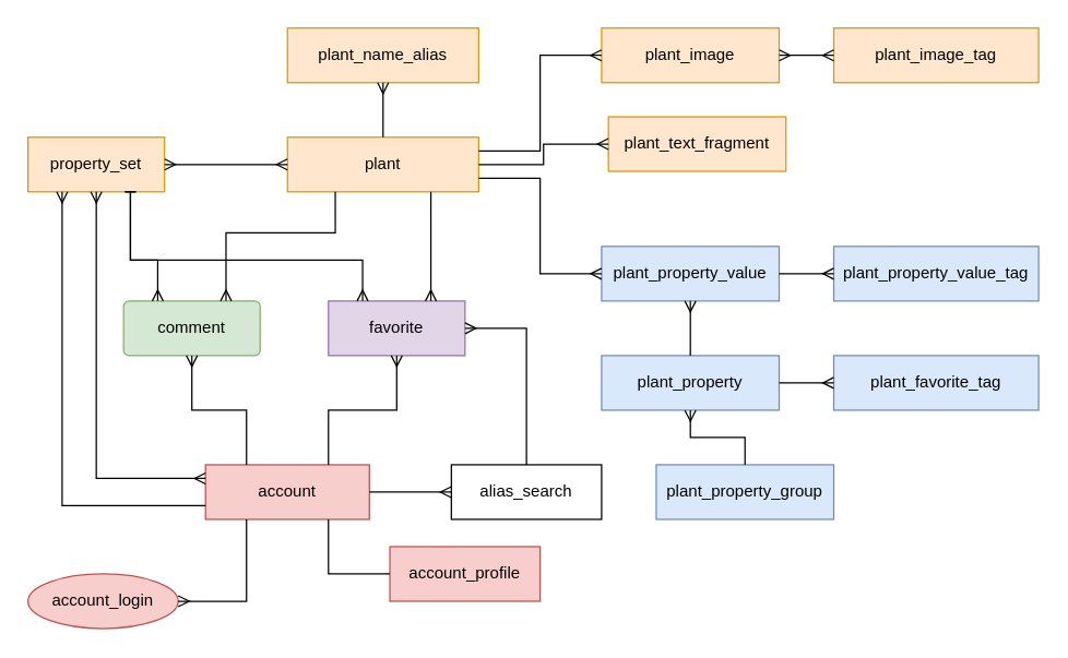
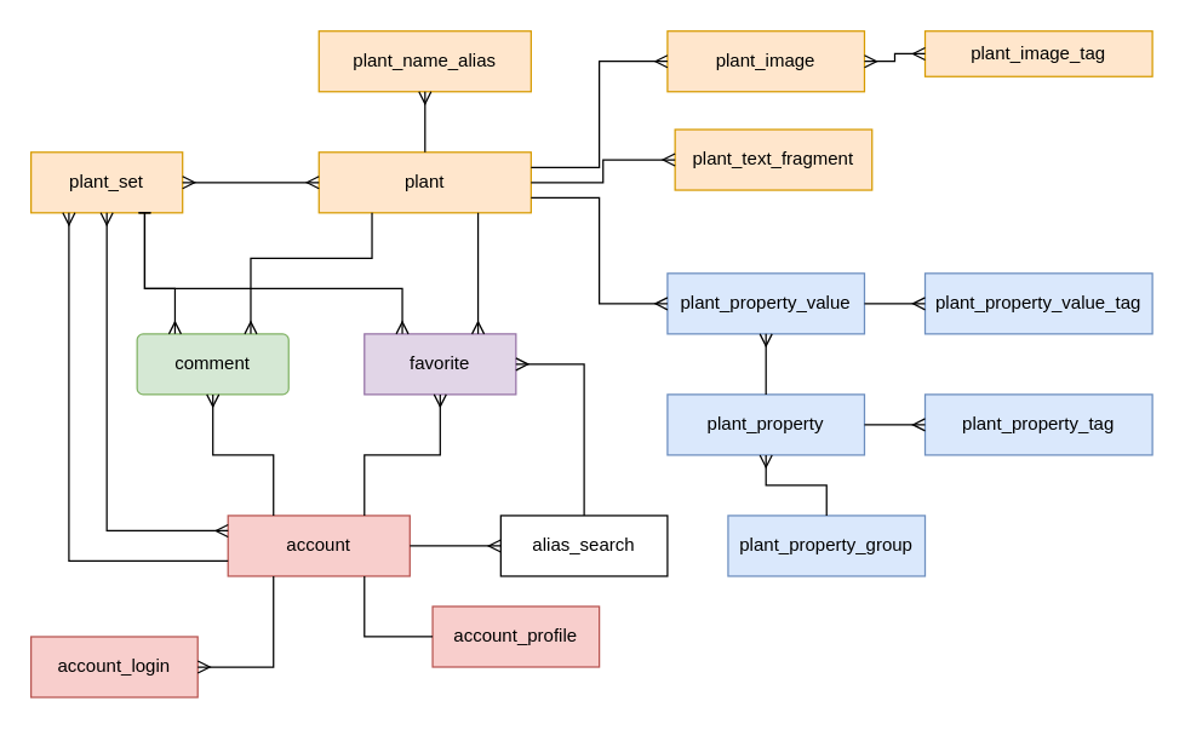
  <mxCell id="0" />
  <mxCell id="1" parent="0" />
  <mxCell id="2" value="plant" style="whiteSpace=wrap;html=1;align=center;fillColor=#ffe6cc;strokeColor=#d79b00;" parent="1" vertex="1"><mxGeometry x="210" y="100" width="140" height="40" as="geometry" /></mxCell>
  <mxCell id="3" value="plant_image" style="rounded=0;arcSize=10;whiteSpace=wrap;html=1;align=center;fillColor=#ffe6cc;strokeColor=#d79b00;" parent="1" vertex="1"><mxGeometry x="440" y="20" width="130" height="40" as="geometry" /></mxCell>
  <mxCell id="4" value="plant_text_fragment" style="rounded=0;arcSize=10;whiteSpace=wrap;html=1;align=center;fillColor=#ffe6cc;strokeColor=#d79b00;" parent="1" vertex="1"><mxGeometry x="445" y="85" width="130" height="40" as="geometry" /></mxCell>
  <mxCell id="5" value="plant_property_value" style="rounded=0;arcSize=10;whiteSpace=wrap;html=1;align=center;fillColor=#dae8fc;strokeColor=#6c8ebf;" parent="1" vertex="1"><mxGeometry x="440" y="180" width="130" height="40" as="geometry" /></mxCell>
- <mxCell id="6" value="plant_image_tag" style="rounded=0;arcSize=10;whiteSpace=wrap;html=1;align=center;fillColor=#ffe6cc;strokeColor=#d79b00;" parent="1" vertex="1"><mxGeometry x="610" y="20" width="150" height="40" as="geometry" /></mxCell>
+ <mxCell id="6" value="plant_image_tag" style="rounded=0;arcSize=10;whiteSpace=wrap;html=1;align=center;fillColor=#ffe6cc;strokeColor=#d79b00;" parent="1" vertex="1"><mxGeometry x="610" y="20" width="150" height="30" as="geometry" /></mxCell>
  <mxCell id="7" value="" style="fontSize=12;html=1;endArrow=ERmany;rounded=0;entryX=0;entryY=0.5;entryDx=0;entryDy=0;exitX=1;exitY=0.25;exitDx=0;exitDy=0;edgeStyle=orthogonalEdgeStyle;" parent="1" source="2" target="3" edge="1"><mxGeometry width="100" height="100" relative="1" as="geometry"><mxPoint x="290" y="140" as="sourcePoint" /><mxPoint x="380" y="-70" as="targetPoint" /></mxGeometry></mxCell>
  <mxCell id="8" value="" style="fontSize=12;html=1;endArrow=ERmany;rounded=0;entryX=0;entryY=0.5;entryDx=0;entryDy=0;exitX=1;exitY=0.5;exitDx=0;exitDy=0;edgeStyle=orthogonalEdgeStyle;" parent="1" source="2" target="4" edge="1"><mxGeometry width="100" height="100" relative="1" as="geometry"><mxPoint x="340" y="160" as="sourcePoint" /><mxPoint x="420" y="50" as="targetPoint" /></mxGeometry></mxCell>
  <mxCell id="9" value="" style="fontSize=12;html=1;endArrow=ERmany;rounded=0;entryX=0;entryY=0.5;entryDx=0;entryDy=0;edgeStyle=orthogonalEdgeStyle;exitX=1;exitY=0.75;exitDx=0;exitDy=0;" parent="1" source="2" target="5" edge="1"><mxGeometry width="100" height="100" relative="1" as="geometry"><mxPoint x="330" y="150" as="sourcePoint" /><mxPoint x="420" y="130" as="targetPoint" /></mxGeometry></mxCell>
  <mxCell id="10" value="" style="fontSize=12;html=1;endArrow=ERmany;rounded=0;entryX=0;entryY=0.5;entryDx=0;entryDy=0;edgeStyle=orthogonalEdgeStyle;exitX=1;exitY=0.5;exitDx=0;exitDy=0;startArrow=ERmany;startFill=0;" parent="1" source="3" target="6" edge="1"><mxGeometry width="100" height="100" relative="1" as="geometry"><mxPoint x="570" y="-20" as="sourcePoint" /><mxPoint x="460" y="210" as="targetPoint" /></mxGeometry></mxCell>
- <mxCell id="11" value="property_set" style="rounded=0;arcSize=10;whiteSpace=wrap;html=1;align=center;fillColor=#ffe6cc;strokeColor=#d79b00;" parent="1" vertex="1"><mxGeometry x="20" y="100" width="100" height="40" as="geometry" /></mxCell>
+ <mxCell id="11" value="plant_set" style="rounded=0;arcSize=10;whiteSpace=wrap;html=1;align=center;fillColor=#ffe6cc;strokeColor=#d79b00;" parent="1" vertex="1"><mxGeometry x="20" y="100" width="100" height="40" as="geometry" /></mxCell>
  <mxCell id="12" value="" style="fontSize=12;html=1;endArrow=ERmany;rounded=0;entryX=1;entryY=0.5;entryDx=0;entryDy=0;edgeStyle=orthogonalEdgeStyle;exitX=0;exitY=0.5;exitDx=0;exitDy=0;startArrow=ERmany;startFill=0;" parent="1" source="2" target="11" edge="1"><mxGeometry width="100" height="100" relative="1" as="geometry"><mxPoint x="340" y="130" as="sourcePoint" /><mxPoint x="420" y="210" as="targetPoint" /></mxGeometry></mxCell>
  <mxCell id="13" value="favorite" style="rounded=0;arcSize=10;whiteSpace=wrap;html=1;align=center;fillColor=#e1d5e7;strokeColor=#9673a6;" parent="1" vertex="1"><mxGeometry x="240" y="220" width="100" height="40" as="geometry" /></mxCell>
  <mxCell id="14" value="account_profile" style="rounded=0;arcSize=10;whiteSpace=wrap;html=1;align=center;fillColor=#f8cecc;strokeColor=#b85450;" parent="1" vertex="1"><mxGeometry x="285" y="400" width="110" height="40" as="geometry" /></mxCell>
  <mxCell id="15" value="account" style="whiteSpace=wrap;html=1;align=center;fillColor=#f8cecc;strokeColor=#b85450;" parent="1" vertex="1"><mxGeometry x="150" y="340" width="120" height="40" as="geometry" /></mxCell>
  <mxCell id="16" value="" style="fontSize=12;html=1;endArrow=ERmany;rounded=0;entryX=0.5;entryY=1;entryDx=0;entryDy=0;edgeStyle=orthogonalEdgeStyle;exitX=0;exitY=0.25;exitDx=0;exitDy=0;startArrow=ERmany;startFill=0;" parent="1" source="15" target="11" edge="1"><mxGeometry width="100" height="100" relative="1" as="geometry"><mxPoint x="240" y="130" as="sourcePoint" /><mxPoint x="140" y="130" as="targetPoint" /></mxGeometry></mxCell>
  <mxCell id="17" value="" style="fontSize=12;html=1;endArrow=ERmany;rounded=0;entryX=0.25;entryY=1;entryDx=0;entryDy=0;edgeStyle=orthogonalEdgeStyle;exitX=0;exitY=0.75;exitDx=0;exitDy=0;" parent="1" source="15" target="11" edge="1"><mxGeometry width="100" height="100" relative="1" as="geometry"><mxPoint x="340" y="130" as="sourcePoint" /><mxPoint x="420" y="210" as="targetPoint" /></mxGeometry></mxCell>
  <mxCell id="18" value="" style="fontSize=12;html=1;endArrow=none;rounded=0;entryX=0.75;entryY=1;entryDx=0;entryDy=0;edgeStyle=orthogonalEdgeStyle;exitX=0;exitY=0.5;exitDx=0;exitDy=0;endFill=0;" parent="1" source="14" target="15" edge="1"><mxGeometry width="100" height="100" relative="1" as="geometry"><mxPoint x="250" y="410" as="sourcePoint" /><mxPoint x="210" y="380" as="targetPoint" /></mxGeometry></mxCell>
  <mxCell id="19" value="comment" style="arcSize=10;whiteSpace=wrap;html=1;align=center;fillColor=#d5e8d4;strokeColor=#82b366;rounded=1;" parent="1" vertex="1"><mxGeometry x="90" y="220" width="100" height="40" as="geometry" /></mxCell>
  <mxCell id="20" value="" style="fontSize=12;html=1;endArrow=ERmany;rounded=0;entryX=0.5;entryY=1;entryDx=0;entryDy=0;edgeStyle=orthogonalEdgeStyle;exitX=0.25;exitY=0;exitDx=0;exitDy=0;" parent="1" source="15" target="19" edge="1"><mxGeometry width="100" height="100" relative="1" as="geometry"><mxPoint x="139.66" y="350" as="sourcePoint" /><mxPoint x="139.66" y="280" as="targetPoint" /><Array as="points" /></mxGeometry></mxCell>
  <mxCell id="21" value="" style="fontSize=12;html=1;endArrow=ERmany;rounded=0;edgeStyle=orthogonalEdgeStyle;exitX=0.75;exitY=0;exitDx=0;exitDy=0;entryX=0.5;entryY=1;entryDx=0;entryDy=0;" parent="1" source="15" target="13" edge="1"><mxGeometry width="100" height="100" relative="1" as="geometry"><mxPoint x="279.66" y="350" as="sourcePoint" /><mxPoint x="279.66" y="280" as="targetPoint" /><Array as="points" /></mxGeometry></mxCell>
  <mxCell id="22" value="" style="edgeStyle=orthogonalEdgeStyle;fontSize=12;html=1;endArrow=baseDash;endFill=0;rounded=0;exitX=0.25;exitY=0;exitDx=0;exitDy=0;entryX=0.75;entryY=1;entryDx=0;entryDy=0;startArrow=ERmany;startFill=0;" parent="1" source="19" target="11" edge="1"><mxGeometry width="100" height="100" relative="1" as="geometry"><mxPoint x="130" y="200" as="sourcePoint" /><mxPoint x="130" y="140" as="targetPoint" /><Array as="points"><mxPoint x="115" y="190" /><mxPoint x="95" y="190" /></Array></mxGeometry></mxCell>
  <mxCell id="23" value="" style="edgeStyle=orthogonalEdgeStyle;fontSize=12;html=1;endArrow=none;endFill=0;rounded=0;exitX=0.75;exitY=0;exitDx=0;exitDy=0;entryX=0.25;entryY=1;entryDx=0;entryDy=0;startArrow=ERmany;startFill=0;" parent="1" source="19" target="2" edge="1"><mxGeometry width="100" height="100" relative="1" as="geometry"><mxPoint x="160" y="210" as="sourcePoint" /><mxPoint x="160" y="150" as="targetPoint" /><Array as="points"><mxPoint x="165" y="170" /><mxPoint x="245" y="170" /></Array></mxGeometry></mxCell>
  <mxCell id="24" value="" style="edgeStyle=orthogonalEdgeStyle;fontSize=12;html=1;endArrow=none;endFill=0;rounded=0;exitX=0.75;exitY=0;exitDx=0;exitDy=0;entryX=0.75;entryY=1;entryDx=0;entryDy=0;startArrow=ERmany;startFill=0;" parent="1" source="13" target="2" edge="1"><mxGeometry width="100" height="100" relative="1" as="geometry"><mxPoint x="175" y="230" as="sourcePoint" /><mxPoint x="265" y="150" as="targetPoint" /></mxGeometry></mxCell>
  <mxCell id="25" value="" style="edgeStyle=orthogonalEdgeStyle;fontSize=12;html=1;endArrow=baseDash;endFill=0;rounded=0;exitX=0.25;exitY=0;exitDx=0;exitDy=0;entryX=0.75;entryY=1;entryDx=0;entryDy=0;startArrow=ERmany;startFill=0;" parent="1" source="13" target="11" edge="1"><mxGeometry width="100" height="100" relative="1" as="geometry"><mxPoint x="315" y="230" as="sourcePoint" /><mxPoint x="315" y="150" as="targetPoint" /><Array as="points"><mxPoint x="265" y="190" /><mxPoint x="95" y="190" /></Array></mxGeometry></mxCell>
  <mxCell id="26" value="alias_search" style="rounded=0;arcSize=10;whiteSpace=wrap;html=1;align=center;" parent="1" vertex="1"><mxGeometry x="330" y="340" width="110" height="40" as="geometry" /></mxCell>
  <mxCell id="27" value="" style="fontSize=12;html=1;endArrow=ERmany;rounded=0;entryX=0;entryY=0.5;entryDx=0;entryDy=0;edgeStyle=orthogonalEdgeStyle;exitX=1;exitY=0.5;exitDx=0;exitDy=0;" parent="1" source="15" target="26" edge="1"><mxGeometry width="100" height="100" relative="1" as="geometry"><mxPoint x="220" y="450" as="sourcePoint" /><mxPoint x="220" y="390" as="targetPoint" /></mxGeometry></mxCell>
  <mxCell id="28" value="" style="edgeStyle=orthogonalEdgeStyle;fontSize=12;html=1;endArrow=ERmany;endFill=0;rounded=0;exitX=0.5;exitY=0;exitDx=0;exitDy=0;entryX=1;entryY=0.5;entryDx=0;entryDy=0;" parent="1" source="26" target="13" edge="1"><mxGeometry width="100" height="100" relative="1" as="geometry"><mxPoint x="315" y="230" as="sourcePoint" /><mxPoint x="315" y="150" as="targetPoint" /></mxGeometry></mxCell>
  <mxCell id="29" value="plant_property" style="rounded=0;arcSize=10;whiteSpace=wrap;html=1;align=center;fillColor=#dae8fc;strokeColor=#6c8ebf;" parent="1" vertex="1"><mxGeometry x="440" y="260" width="130" height="40" as="geometry" /></mxCell>
- <mxCell id="30" value="plant_favorite_tag" style="rounded=0;arcSize=10;whiteSpace=wrap;html=1;align=center;fillColor=#dae8fc;strokeColor=#6c8ebf;" parent="1" vertex="1"><mxGeometry x="610" y="260" width="150" height="40" as="geometry" /></mxCell>
+ <mxCell id="30" value="plant_property_tag" style="rounded=0;arcSize=10;whiteSpace=wrap;html=1;align=center;fillColor=#dae8fc;strokeColor=#6c8ebf;" parent="1" vertex="1"><mxGeometry x="610" y="260" width="150" height="40" as="geometry" /></mxCell>
  <mxCell id="31" value="" style="fontSize=12;html=1;endArrow=ERmany;rounded=0;entryX=0;entryY=0.5;entryDx=0;entryDy=0;edgeStyle=orthogonalEdgeStyle;exitX=1;exitY=0.5;exitDx=0;exitDy=0;" parent="1" source="29" target="30" edge="1"><mxGeometry width="100" height="100" relative="1" as="geometry"><mxPoint x="700" y="230" as="sourcePoint" /><mxPoint x="610" y="89.97" as="targetPoint" /></mxGeometry></mxCell>
  <mxCell id="32" value="" style="fontSize=12;html=1;endArrow=ERmany;rounded=0;entryX=0.5;entryY=1;entryDx=0;entryDy=0;edgeStyle=orthogonalEdgeStyle;exitX=0.5;exitY=0;exitDx=0;exitDy=0;" parent="1" source="29" target="5" edge="1"><mxGeometry width="100" height="100" relative="1" as="geometry"><mxPoint x="580" y="290" as="sourcePoint" /><mxPoint x="620" y="290" as="targetPoint" /></mxGeometry></mxCell>
  <mxCell id="33" value="plant_property_value_tag" style="rounded=0;arcSize=10;whiteSpace=wrap;html=1;align=center;fillColor=#dae8fc;strokeColor=#6c8ebf;" parent="1" vertex="1"><mxGeometry x="610" y="180" width="150" height="40" as="geometry" /></mxCell>
  <mxCell id="34" value="" style="fontSize=12;html=1;endArrow=ERmany;rounded=0;edgeStyle=orthogonalEdgeStyle;exitX=1;exitY=0.5;exitDx=0;exitDy=0;" parent="1" source="5" edge="1"><mxGeometry width="100" height="100" relative="1" as="geometry"><mxPoint x="580" y="290" as="sourcePoint" /><mxPoint x="610" y="200" as="targetPoint" /></mxGeometry></mxCell>
- <mxCell id="35" value="account_login" style="ellipse;arcSize=10;whiteSpace=wrap;html=1;align=center;fillColor=#f8cecc;strokeColor=#b85450;" parent="1" vertex="1"><mxGeometry x="20" y="420" width="110" height="40" as="geometry" /></mxCell>
+ <mxCell id="35" value="account_login" style="rounded=0;arcSize=10;whiteSpace=wrap;html=1;align=center;fillColor=#f8cecc;strokeColor=#b85450;" parent="1" vertex="1"><mxGeometry x="20" y="420" width="110" height="40" as="geometry" /></mxCell>
  <mxCell id="36" value="" style="fontSize=12;html=1;endArrow=ERmany;rounded=0;entryX=1;entryY=0.5;entryDx=0;entryDy=0;edgeStyle=orthogonalEdgeStyle;exitX=0.25;exitY=1;exitDx=0;exitDy=0;" parent="1" source="15" target="35" edge="1"><mxGeometry width="100" height="100" relative="1" as="geometry"><mxPoint x="280" y="370" as="sourcePoint" /><mxPoint x="340" y="370" as="targetPoint" /></mxGeometry></mxCell>
  <mxCell id="37" value="plant_name_alias" style="rounded=0;arcSize=10;whiteSpace=wrap;html=1;align=center;fillColor=#ffe6cc;strokeColor=#d79b00;" parent="1" vertex="1"><mxGeometry x="210" y="20" width="140" height="40" as="geometry" /></mxCell>
  <mxCell id="38" value="" style="fontSize=12;html=1;endArrow=ERmany;rounded=0;entryX=0.5;entryY=1;entryDx=0;entryDy=0;exitX=0.5;exitY=0;exitDx=0;exitDy=0;edgeStyle=orthogonalEdgeStyle;" parent="1" source="2" target="37" edge="1"><mxGeometry width="100" height="100" relative="1" as="geometry"><mxPoint x="290" y="110" as="sourcePoint" /><mxPoint x="290" y="70" as="targetPoint" /></mxGeometry></mxCell>
  <mxCell id="39" value="plant_property_group" style="rounded=0;arcSize=10;whiteSpace=wrap;html=1;align=center;fillColor=#dae8fc;strokeColor=#6c8ebf;" parent="1" vertex="1"><mxGeometry x="480" y="340" width="130" height="40" as="geometry" /></mxCell>
  <mxCell id="40" value="" style="fontSize=12;html=1;endArrow=ERmany;rounded=0;entryX=0.5;entryY=1;entryDx=0;entryDy=0;edgeStyle=orthogonalEdgeStyle;exitX=0.5;exitY=0;exitDx=0;exitDy=0;" parent="1" source="39" target="29" edge="1"><mxGeometry width="100" height="100" relative="1" as="geometry"><mxPoint x="580" y="290" as="sourcePoint" /><mxPoint x="620" y="290" as="targetPoint" /></mxGeometry></mxCell>
